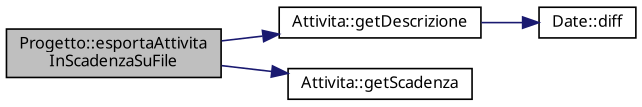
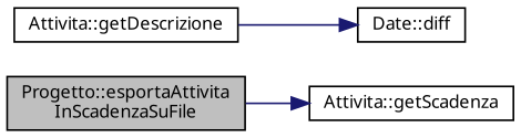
  digraph {
    fontname="Noto Sans"
    rankdir=LR
    node [color=black fillcolor=white fontname="Noto Sans" fontsize=10 shape=record style=filled]
    edge [color=midnightblue fontname="Noto Sans" fontsize=10 labelfontname=Helvetica labelfontsize=10 style=solid]
    n1 [fillcolor=grey75 fontcolor=black height=0.2 label="Progetto::esportaAttivita\lInScadenzaSuFile" width=0.4]
    n2 [height=0.2 label="Attivita::getDescrizione" width=0.4]
    n3 [height=0.2 label="Attivita::getScadenza" width=0.4]
    n4 [height=0.2 label="Date::diff" width=0.4]
-   n1 -> n2
    n1 -> n3
    n2 -> n4
  }
